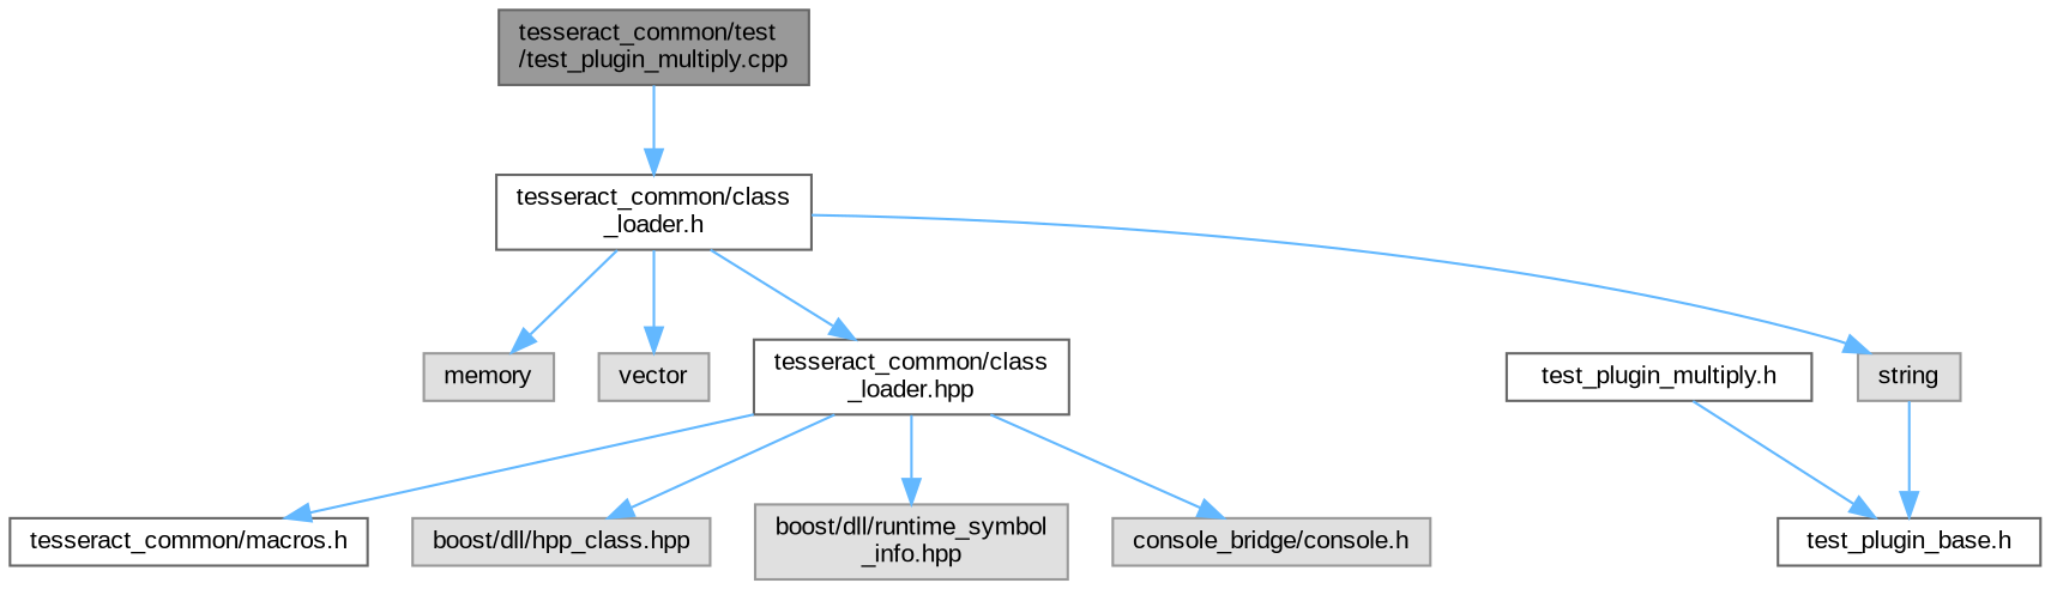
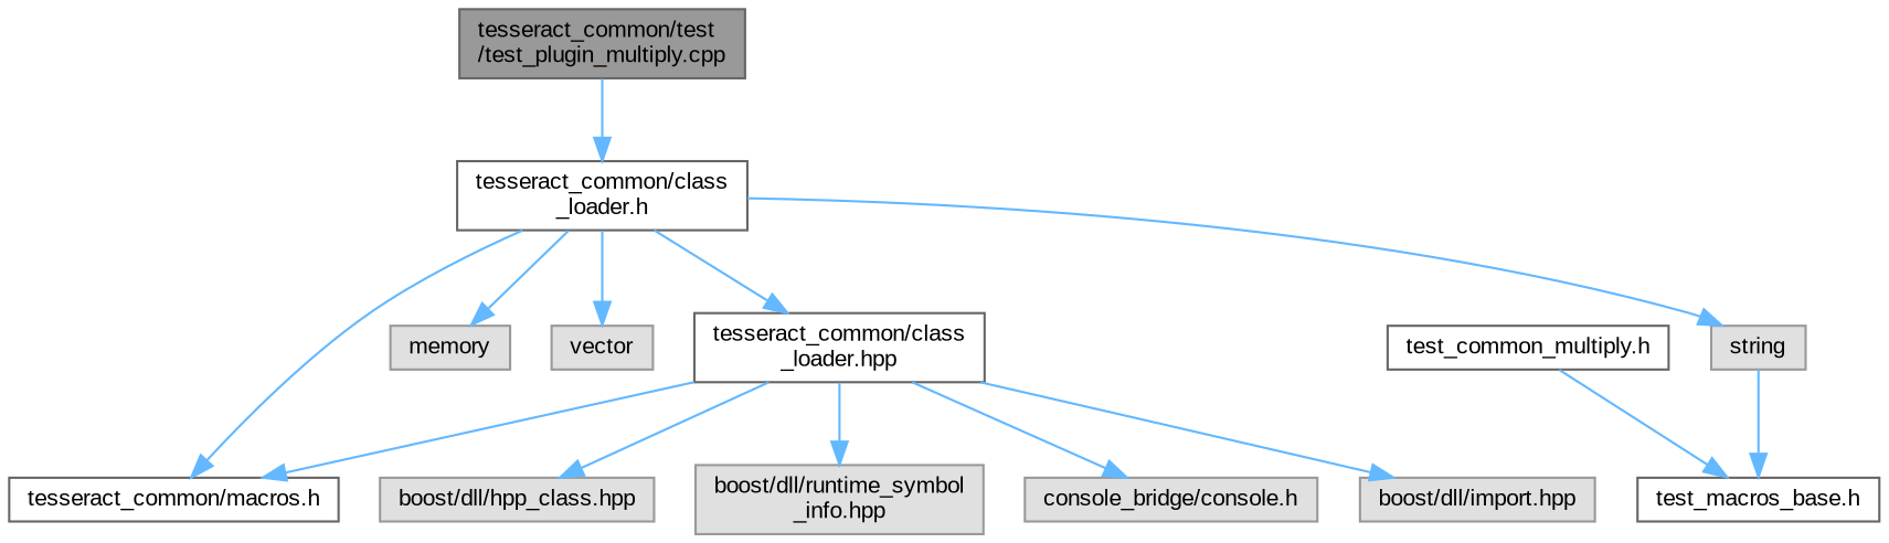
  digraph {
    fontname="Liberation Sans"
    node [color=grey60 fillcolor="#E0E0E0" fontname="Liberation Sans" fontsize=10 shape=box style=filled]
    edge [color=steelblue1 fontname="Liberation Sans" fontsize=10 labelfontname=Helvetica labelfontsize=10 style=solid]
    n1 [color=gray40 fillcolor=grey60 fontcolor=black height=0.2 label="tesseract_common/test\l/test_plugin_multiply.cpp" width=0.4]
    n2 [color=grey40 fillcolor=white height=0.2 label="tesseract_common/class\l_loader.h" width=0.4]
-   n3 [color=grey40 fillcolor=white height=0.2 label="test_plugin_multiply.h" width=0.4]
-   n4 [color=grey40 fillcolor=white height=0.2 label="test_plugin_base.h" width=0.4]
+   n3 [color=grey40 fillcolor=white height=0.2 label="test_common_multiply.h" width=0.4]
+   n4 [color=grey40 fillcolor=white height=0.2 label="test_macros_base.h" width=0.4]
    n5 [height=0.2 label=string width=0.4]
    n6 [color=grey40 fillcolor=white height=0.2 label="tesseract_common/macros.h" width=0.4]
    n7 [height=0.2 label=memory width=0.4]
    n8 [height=0.2 label=vector width=0.4]
    n9 [color=grey40 fillcolor=white height=0.2 label="tesseract_common/class\l_loader.hpp" width=0.4]
+   n10 [height=0.2 label="boost/dll/import.hpp" width=0.4]
    n11 [height=0.2 label="boost/dll/hpp_class.hpp" width=0.4]
    n12 [height=0.2 label="boost/dll/runtime_symbol\l_info.hpp" width=0.4]
    n13 [height=0.2 label="console_bridge/console.h" width=0.4]
    n1 -> n2
    n2 -> n5
+   n2 -> n6
    n2 -> n7
    n2 -> n8
    n2 -> n9
    n3 -> n4
    n5 -> n4
    n9 -> n6
+   n9 -> n10
    n9 -> n11
    n9 -> n12
    n9 -> n13
  }
